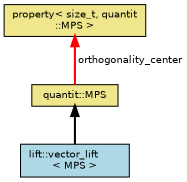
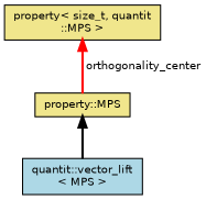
  digraph {
    node [color=black fillcolor=khaki fontname=Helvetica fontsize=10 shape=record style=filled]
    edge [dir=back fontname=Helvetica fontsize=10 labelfontname=Helvetica labelfontsize=10 style=bold]
-   n1 [fontcolor=black height=0.2 label="quantit::MPS" width=0.4]
-   n2 [fillcolor=lightblue height=0.2 label="lift::vector_lift\l\< MPS \>" width=0.4]
+   n1 [fontcolor=black height=0.2 label="property::MPS" width=0.4]
+   n2 [fillcolor=lightblue height=0.2 label="quantit::vector_lift\l\< MPS \>" width=0.4]
    n3 [height=0.2 label="property\< size_t, quantit\l::MPS \>" width=0.4]
    n1 -> n2 [color=black]
    n3 -> n1 [color=red label=" orthogonality_center"]
  }
